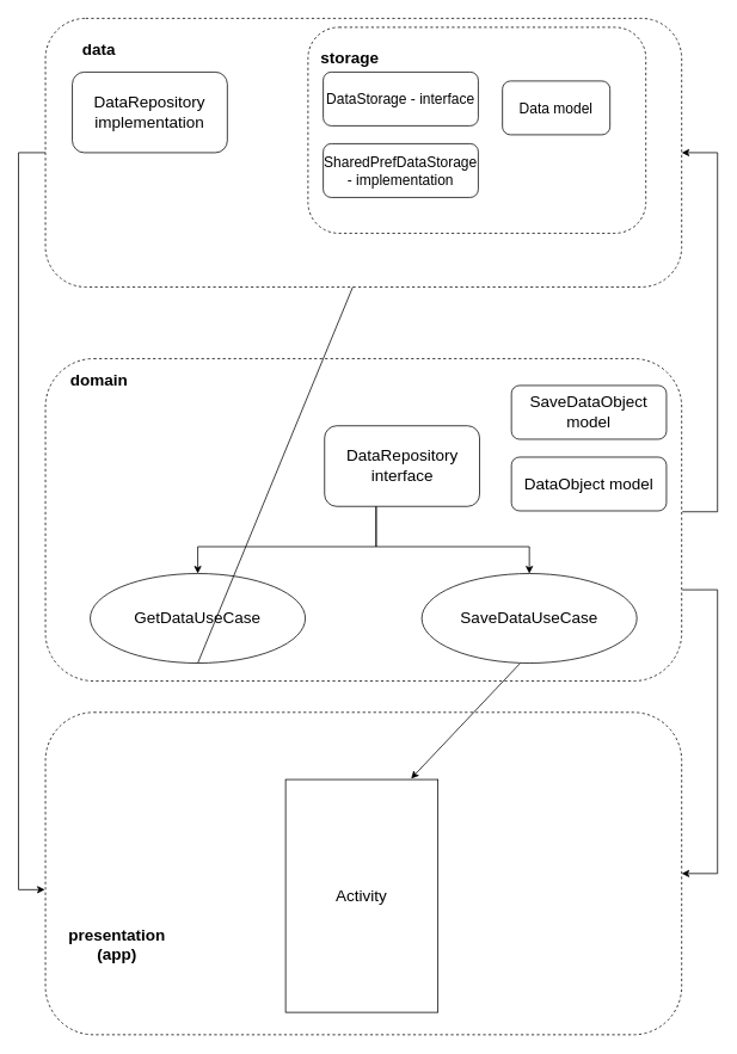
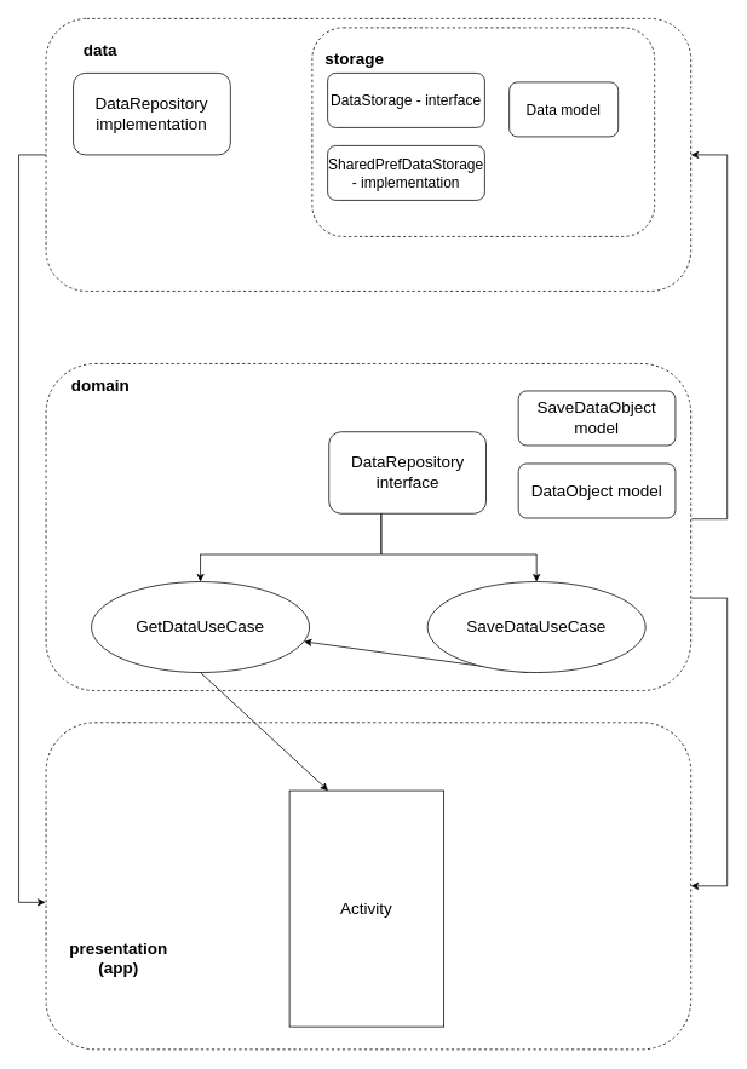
  <mxCell id="0" />
  <mxCell id="1" parent="0" />
  <mxCell id="2" value="" style="rounded=1;whiteSpace=wrap;html=1;dashed=1;" parent="1" vertex="1"><mxGeometry x="50" y="795" width="710" height="360" as="geometry" /></mxCell>
  <mxCell id="3" style="edgeStyle=orthogonalEdgeStyle;rounded=0;orthogonalLoop=1;jettySize=auto;html=1;entryX=1;entryY=0.5;entryDx=0;entryDy=0;exitX=1.001;exitY=0.717;exitDx=0;exitDy=0;exitPerimeter=0;" parent="1" source="5" target="2" edge="1"><mxGeometry relative="1" as="geometry"><Array as="points"><mxPoint x="800" y="658" /><mxPoint x="800" y="975" /></Array></mxGeometry></mxCell>
  <mxCell id="4" style="edgeStyle=orthogonalEdgeStyle;rounded=0;orthogonalLoop=1;jettySize=auto;html=1;entryX=1;entryY=0.5;entryDx=0;entryDy=0;exitX=1.001;exitY=0.475;exitDx=0;exitDy=0;exitPerimeter=0;" parent="1" source="5" target="13" edge="1"><mxGeometry relative="1" as="geometry"><Array as="points"><mxPoint x="800" y="571" /><mxPoint x="800" y="170" /></Array></mxGeometry></mxCell>
  <mxCell id="5" value="" style="rounded=1;whiteSpace=wrap;html=1;dashed=1;" parent="1" vertex="1"><mxGeometry x="50" y="400" width="710" height="360" as="geometry" /></mxCell>
  <mxCell id="6" value="GetDataUseCase" style="ellipse;whiteSpace=wrap;html=1;fontSize=18;" parent="1" vertex="1"><mxGeometry x="100" y="640" width="240" height="100" as="geometry" /></mxCell>
  <mxCell id="7" value="Activity" style="rounded=0;whiteSpace=wrap;html=1;fontSize=18;" parent="1" vertex="1"><mxGeometry x="318" y="870" width="170" height="260" as="geometry" /></mxCell>
- <mxCell id="8" value="" style="endArrow=classic;html=1;rounded=0;entryX=0.824;entryY=-0.004;entryDx=0;entryDy=0;entryPerimeter=0;exitX=0.458;exitY=1;exitDx=0;exitDy=0;exitPerimeter=0;" parent="1" source="12" target="7" edge="1"><mxGeometry width="50" height="50" relative="1" as="geometry"><mxPoint x="453.04" y="615.04" as="sourcePoint" /><mxPoint x="440" y="680" as="targetPoint" /></mxGeometry></mxCell>
- <mxCell id="9" value="" style="endArrow=classic;html=1;rounded=0;exitX=0.5;exitY=1;exitDx=0;exitDy=0;" parent="1" source="6" target="25" edge="1"><mxGeometry width="50" height="50" relative="1" as="geometry"><mxPoint x="360" y="618" as="sourcePoint" /><mxPoint x="399" y="700" as="targetPoint" /></mxGeometry></mxCell>
+ <mxCell id="8" value="" style="endArrow=classic;html=1;rounded=0;exitX=0.458;exitY=1;exitDx=0;exitDy=0;exitPerimeter=0;" parent="1" source="12" target="6" edge="1"><mxGeometry width="50" height="50" relative="1" as="geometry"><mxPoint x="453.04" y="615.04" as="sourcePoint" /><mxPoint x="440" y="680" as="targetPoint" /></mxGeometry></mxCell>
+ <mxCell id="9" value="" style="endArrow=classic;html=1;rounded=0;entryX=0.25;entryY=0;entryDx=0;entryDy=0;exitX=0.5;exitY=1;exitDx=0;exitDy=0;" parent="1" source="6" target="7" edge="1"><mxGeometry width="50" height="50" relative="1" as="geometry"><mxPoint x="360" y="618" as="sourcePoint" /><mxPoint x="399" y="700" as="targetPoint" /></mxGeometry></mxCell>
  <mxCell id="10" value="presentation&lt;div&gt;(app)&lt;/div&gt;" style="text;html=1;align=center;verticalAlign=middle;whiteSpace=wrap;rounded=0;fontSize=18;fontStyle=1" parent="1" vertex="1"><mxGeometry x="100" y="1040" width="60" height="30" as="geometry" /></mxCell>
  <mxCell id="11" value="domain" style="text;html=1;align=center;verticalAlign=middle;whiteSpace=wrap;rounded=0;fontSize=18;fontStyle=1" parent="1" vertex="1"><mxGeometry x="80" y="410" width="60" height="30" as="geometry" /></mxCell>
  <mxCell id="12" value="SaveDataUseCase" style="ellipse;whiteSpace=wrap;html=1;fontSize=18;" parent="1" vertex="1"><mxGeometry x="470" y="640" width="240" height="100" as="geometry" /></mxCell>
  <mxCell id="13" value="" style="rounded=1;whiteSpace=wrap;html=1;dashed=1;" parent="1" vertex="1"><mxGeometry x="50" y="20" width="710" height="300" as="geometry" /></mxCell>
  <mxCell id="14" value="data" style="text;html=1;align=center;verticalAlign=middle;whiteSpace=wrap;rounded=0;fontSize=18;fontStyle=1" parent="1" vertex="1"><mxGeometry x="80" y="40" width="60" height="30" as="geometry" /></mxCell>
  <mxCell id="15" value="&lt;font style=&quot;font-size: 18px;&quot;&gt;DataRepository&lt;/font&gt;&lt;div&gt;&lt;font style=&quot;font-size: 18px;&quot;&gt;implementation&lt;/font&gt;&lt;/div&gt;" style="rounded=1;whiteSpace=wrap;html=1;" parent="1" vertex="1"><mxGeometry x="80" y="80" width="173" height="90" as="geometry" /></mxCell>
  <mxCell id="16" value="&lt;font style=&quot;font-size: 18px;&quot;&gt;DataObject model&lt;/font&gt;" style="rounded=1;whiteSpace=wrap;html=1;" parent="1" vertex="1"><mxGeometry x="570" y="510" width="173" height="60" as="geometry" /></mxCell>
  <mxCell id="17" value="&lt;font style=&quot;font-size: 18px;&quot;&gt;SaveDataObject model&lt;/font&gt;" style="rounded=1;whiteSpace=wrap;html=1;" parent="1" vertex="1"><mxGeometry x="570" y="430" width="173" height="60" as="geometry" /></mxCell>
  <mxCell id="18" style="edgeStyle=orthogonalEdgeStyle;rounded=0;orthogonalLoop=1;jettySize=auto;html=1;entryX=0.5;entryY=0;entryDx=0;entryDy=0;" parent="1" source="19" target="6" edge="1"><mxGeometry relative="1" as="geometry"><Array as="points"><mxPoint x="419" y="610" /><mxPoint x="220" y="610" /></Array></mxGeometry></mxCell>
  <mxCell id="19" value="&lt;font style=&quot;font-size: 18px;&quot;&gt;DataRepository&lt;/font&gt;&lt;div&gt;&lt;font style=&quot;font-size: 18px;&quot;&gt;interface&lt;/font&gt;&lt;/div&gt;" style="rounded=1;whiteSpace=wrap;html=1;" parent="1" vertex="1"><mxGeometry x="361.5" y="475" width="173" height="90" as="geometry" /></mxCell>
  <mxCell id="20" style="edgeStyle=orthogonalEdgeStyle;rounded=0;orthogonalLoop=1;jettySize=auto;html=1;entryX=0.5;entryY=0;entryDx=0;entryDy=0;" parent="1" source="19" target="12" edge="1"><mxGeometry relative="1" as="geometry"><Array as="points"><mxPoint x="419" y="610" /><mxPoint x="590" y="610" /></Array></mxGeometry></mxCell>
  <mxCell id="21" style="edgeStyle=orthogonalEdgeStyle;rounded=0;orthogonalLoop=1;jettySize=auto;html=1;entryX=-0.001;entryY=0.55;entryDx=0;entryDy=0;entryPerimeter=0;" parent="1" source="13" target="2" edge="1"><mxGeometry relative="1" as="geometry"><Array as="points"><mxPoint x="20" y="170" /><mxPoint x="20" y="993" /></Array></mxGeometry></mxCell>
  <mxCell id="22" value="" style="rounded=1;whiteSpace=wrap;html=1;dashed=1;" parent="1" vertex="1"><mxGeometry x="343" y="30" width="377" height="230" as="geometry" /></mxCell>
  <mxCell id="23" value="storage" style="text;html=1;align=center;verticalAlign=middle;whiteSpace=wrap;rounded=0;fontSize=18;fontStyle=1" parent="1" vertex="1"><mxGeometry x="360" y="50" width="60" height="30" as="geometry" /></mxCell>
  <mxCell id="24" value="&lt;font style=&quot;font-size: 16px;&quot;&gt;DataStorage - interface&lt;/font&gt;" style="rounded=1;whiteSpace=wrap;html=1;" parent="1" vertex="1"><mxGeometry x="360" y="80" width="173" height="60" as="geometry" /></mxCell>
  <mxCell id="25" value="&lt;font style=&quot;font-size: 16px;&quot;&gt;SharedPrefDataStorage - implementation&lt;/font&gt;" style="rounded=1;whiteSpace=wrap;html=1;" parent="1" vertex="1"><mxGeometry x="360" y="160" width="173" height="60" as="geometry" /></mxCell>
  <mxCell id="26" value="&lt;font style=&quot;font-size: 16px;&quot;&gt;Data model&lt;/font&gt;" style="rounded=1;whiteSpace=wrap;html=1;" parent="1" vertex="1"><mxGeometry x="560" y="90" width="120" height="60" as="geometry" /></mxCell>
